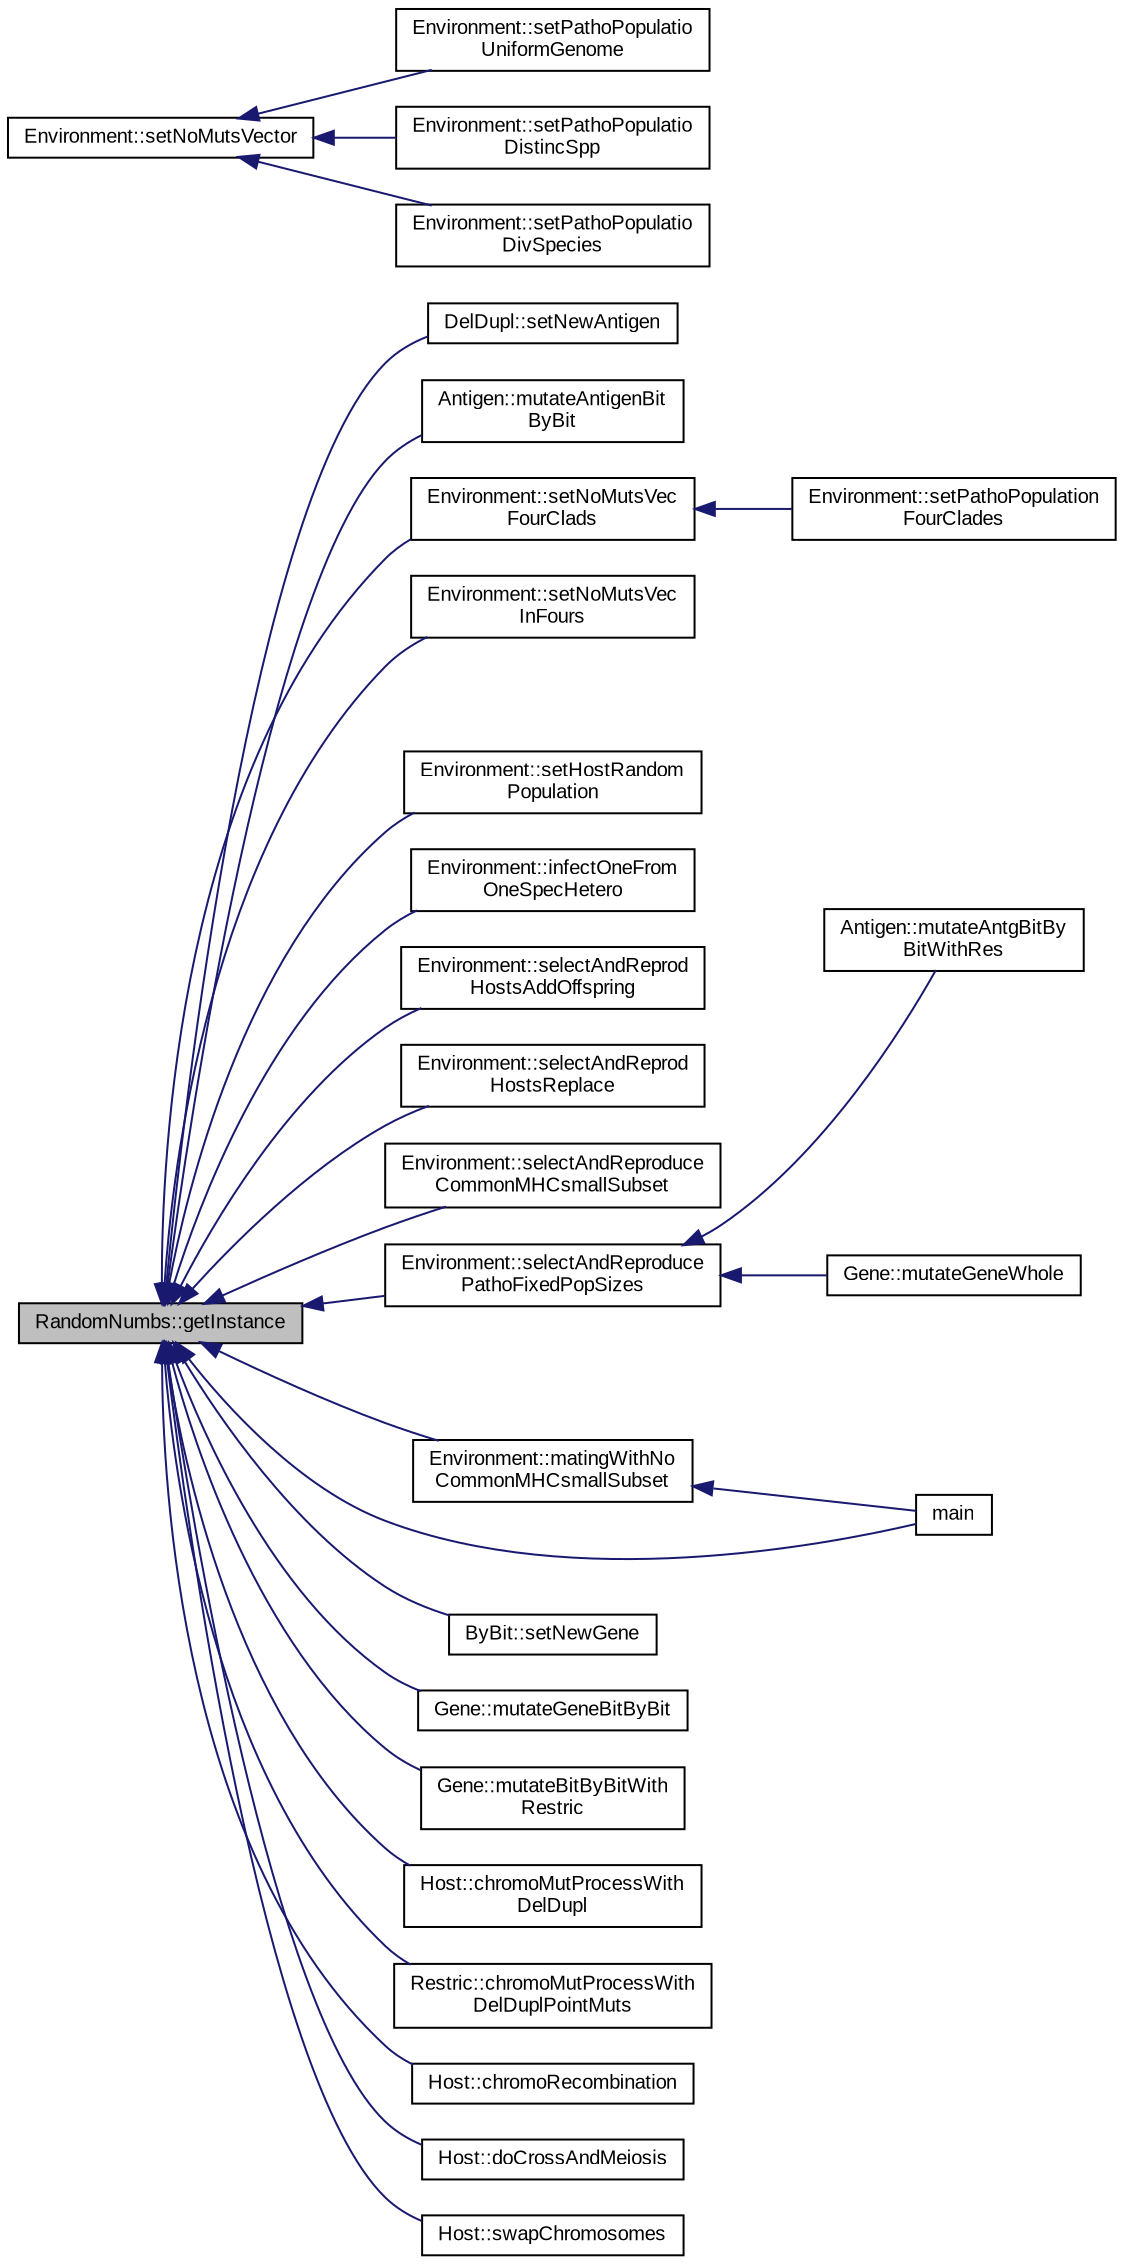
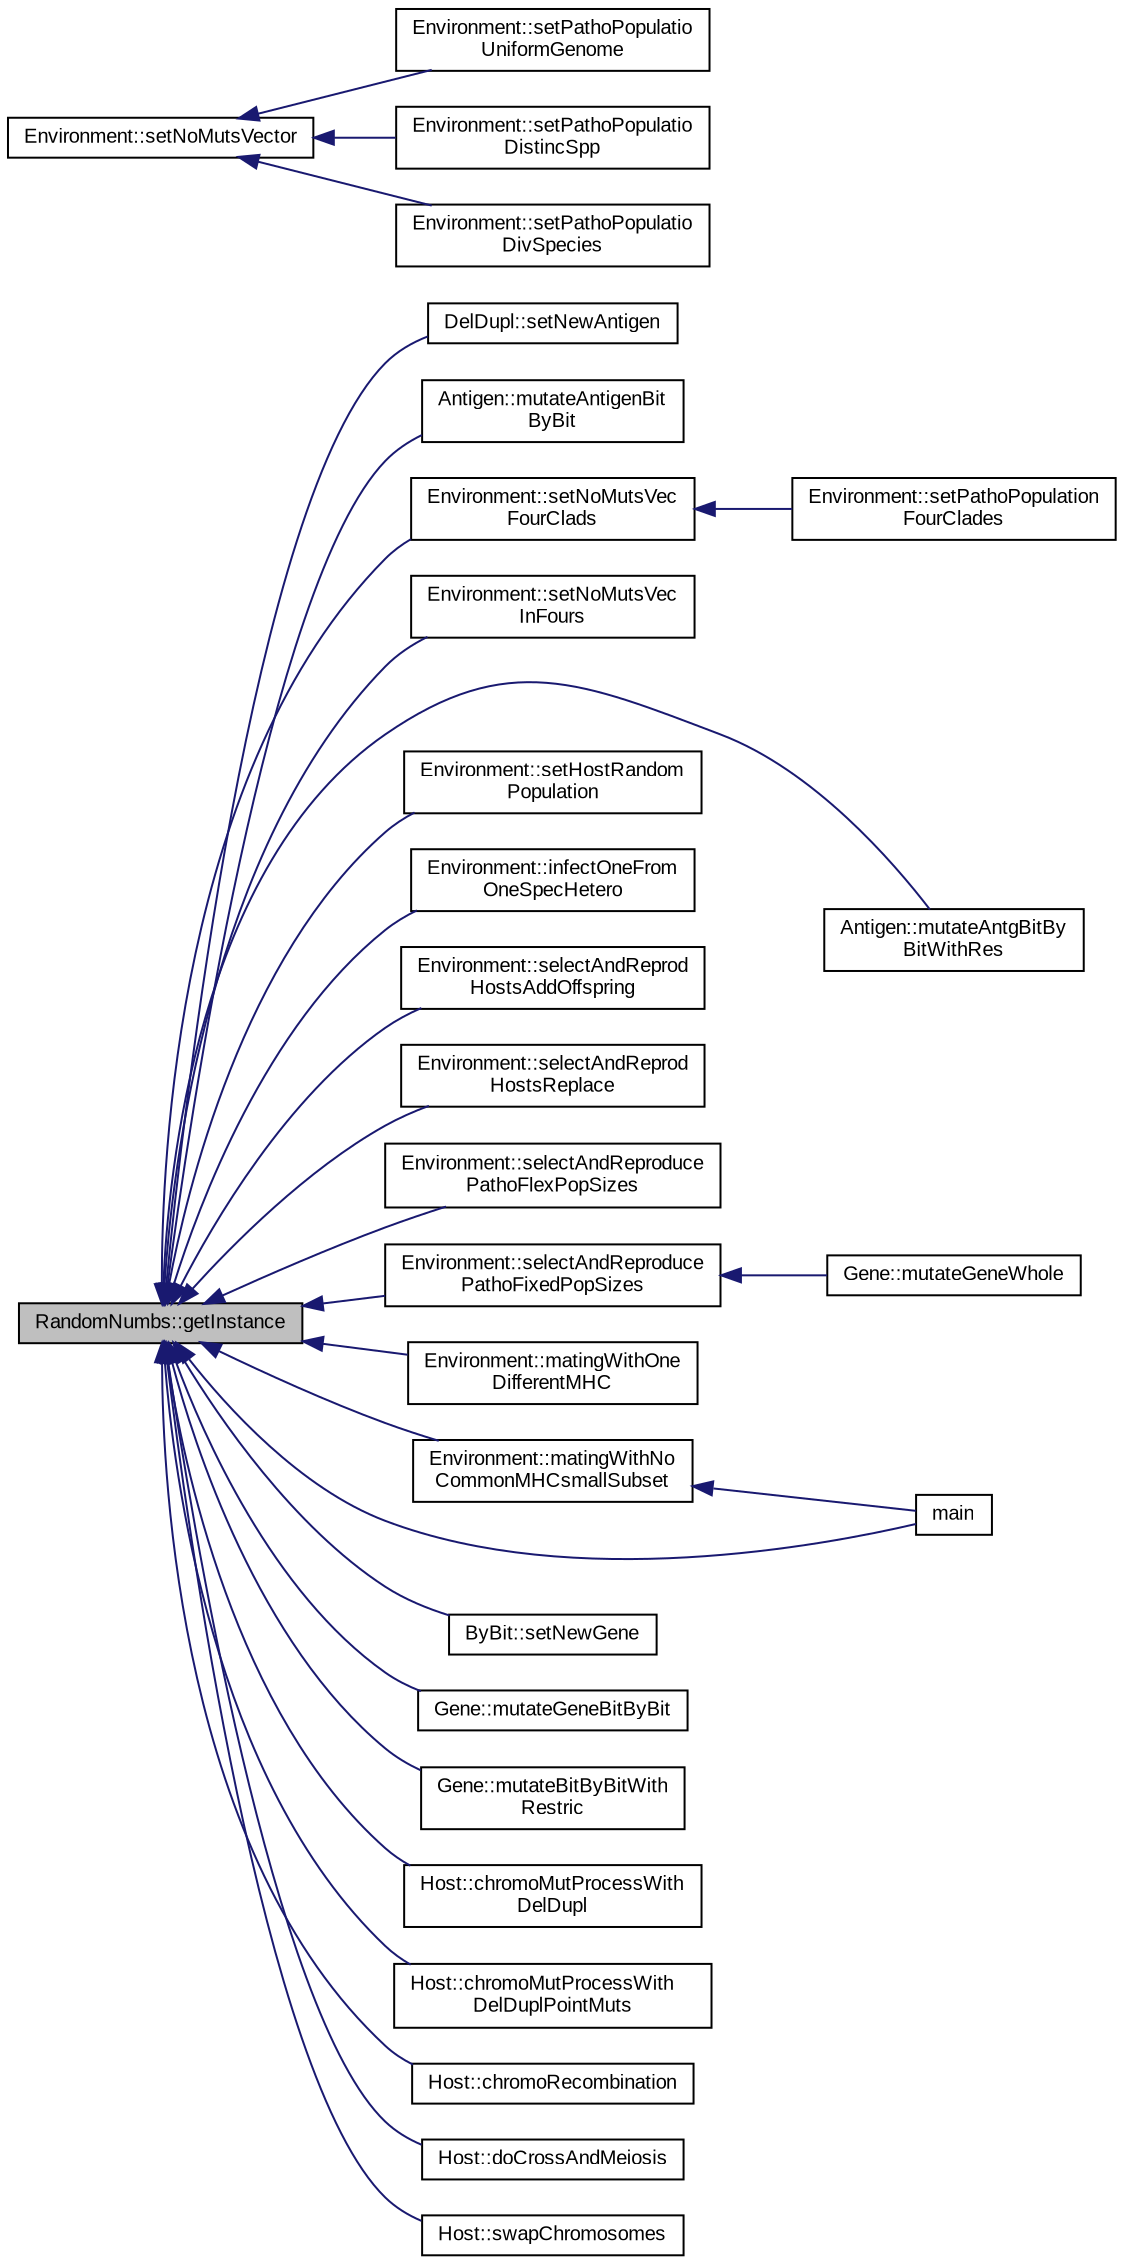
  digraph {
    fontname="Liberation Sans"
    rankdir=LR
    node [color=black fillcolor=white fontname="Liberation Sans" fontsize=10 shape=record style=filled]
    edge [color=midnightblue dir=back fontname="Liberation Sans" fontsize=10 labelfontname=Helvetica labelfontsize=10 style=solid]
    n1 [fillcolor=grey75 fontcolor=black height=0.2 label="RandomNumbs::getInstance" width=0.4]
    n2 [height=0.2 label="DelDupl::setNewAntigen" width=0.4]
    n3 [height=0.2 label="Antigen::mutateAntigenBit\lByBit" width=0.4]
    n4 [height=0.2 label="Antigen::mutateAntgBitBy\lBitWithRes" width=0.4]
    n5 [height=0.2 label="Environment::setNoMutsVec\lInFours" width=0.4]
    n6 [height=0.2 label="Environment::setNoMutsVec\lFourClads" width=0.4]
    n7 [height=0.2 label="Environment::setHostRandom\lPopulation" width=0.4]
    n8 [height=0.2 label="Environment::infectOneFrom\lOneSpecHetero" width=0.4]
    n9 [height=0.2 label="Environment::selectAndReprod\lHostsAddOffspring" width=0.4]
    n10 [height=0.2 label="Environment::selectAndReprod\lHostsReplace" width=0.4]
-   n11 [height=0.2 label="Environment::selectAndReproduce\lCommonMHCsmallSubset" width=0.4]
+   n11 [height=0.2 label="Environment::selectAndReproduce\lPathoFlexPopSizes" width=0.4]
    n12 [height=0.2 label="Environment::selectAndReproduce\lPathoFixedPopSizes" width=0.4]
+   n13 [height=0.2 label="Environment::matingWithOne\lDifferentMHC" width=0.4]
    n14 [height=0.2 label="Environment::matingWithNo\lCommonMHCsmallSubset" width=0.4]
    n15 [height=0.2 label=main width=0.4]
    n16 [height=0.2 label="ByBit::setNewGene" width=0.4]
    n17 [height=0.2 label="Gene::mutateGeneBitByBit" width=0.4]
    n18 [height=0.2 label="Gene::mutateBitByBitWith\lRestric" width=0.4]
    n19 [height=0.2 label="Host::chromoMutProcessWith\lDelDupl" width=0.4]
-   n20 [height=0.2 label="Restric::chromoMutProcessWith\lDelDuplPointMuts" width=0.4]
+   n20 [height=0.2 label="Host::chromoMutProcessWith\lDelDuplPointMuts" width=0.4]
    n21 [height=0.2 label="Host::chromoRecombination" width=0.4]
    n22 [height=0.2 label="Host::doCrossAndMeiosis" width=0.4]
    n23 [height=0.2 label="Host::swapChromosomes" width=0.4]
    n24 [height=0.2 label="Environment::setNoMutsVector" width=0.4]
    n25 [height=0.2 label="Environment::setPathoPopulatio\lUniformGenome" width=0.4]
    n26 [height=0.2 label="Environment::setPathoPopulatio\lDistincSpp" width=0.4]
    n27 [height=0.2 label="Environment::setPathoPopulatio\lDivSpecies" width=0.4]
    n28 [height=0.2 label="Environment::setPathoPopulation\lFourClades" width=0.4]
    n29 [height=0.2 label="Gene::mutateGeneWhole" width=0.4]
    n1 -> n2
    n1 -> n3
-   n12 -> n4
+   n1 -> n4
    n1 -> n5
    n1 -> n6
    n1 -> n7
    n1 -> n8
    n1 -> n9
    n1 -> n10
    n1 -> n11
    n1 -> n12
+   n1 -> n13
    n1 -> n14
    n1 -> n15
    n1 -> n16
    n1 -> n17
    n1 -> n18
    n1 -> n19
    n1 -> n20
    n1 -> n21
    n1 -> n22
    n1 -> n23
    n6 -> n28
    n12 -> n29
    n14 -> n15
    n24 -> n25
    n24 -> n26
    n24 -> n27
  }
